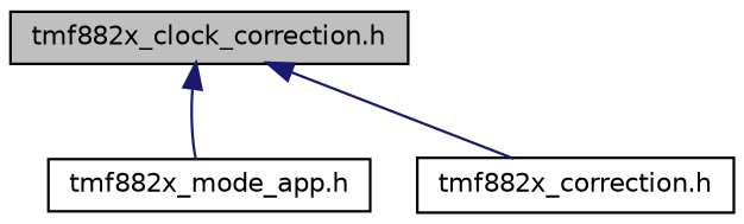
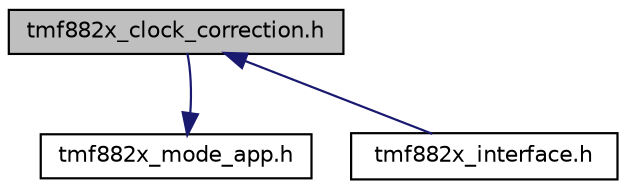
  digraph {
    node [color=black fillcolor=white fontname=Helvetica fontsize=10 shape=record style=filled]
    edge [color=midnightblue dir=back fontname=Helvetica fontsize=10 labelfontname=Helvetica labelfontsize=10 style=solid]
    n1 [fillcolor=grey75 fontcolor=black height=0.2 label="tmf882x_clock_correction.h" width=0.4]
    n2 [height=0.2 label="tmf882x_mode_app.h" width=0.4]
-   n3 [height=0.2 label="tmf882x_correction.h" width=0.4]
-   n1 -> n2
+   n3 [height=0.2 label="tmf882x_interface.h" width=0.4]
+   n2 -> n1
    n1 -> n3
  }
